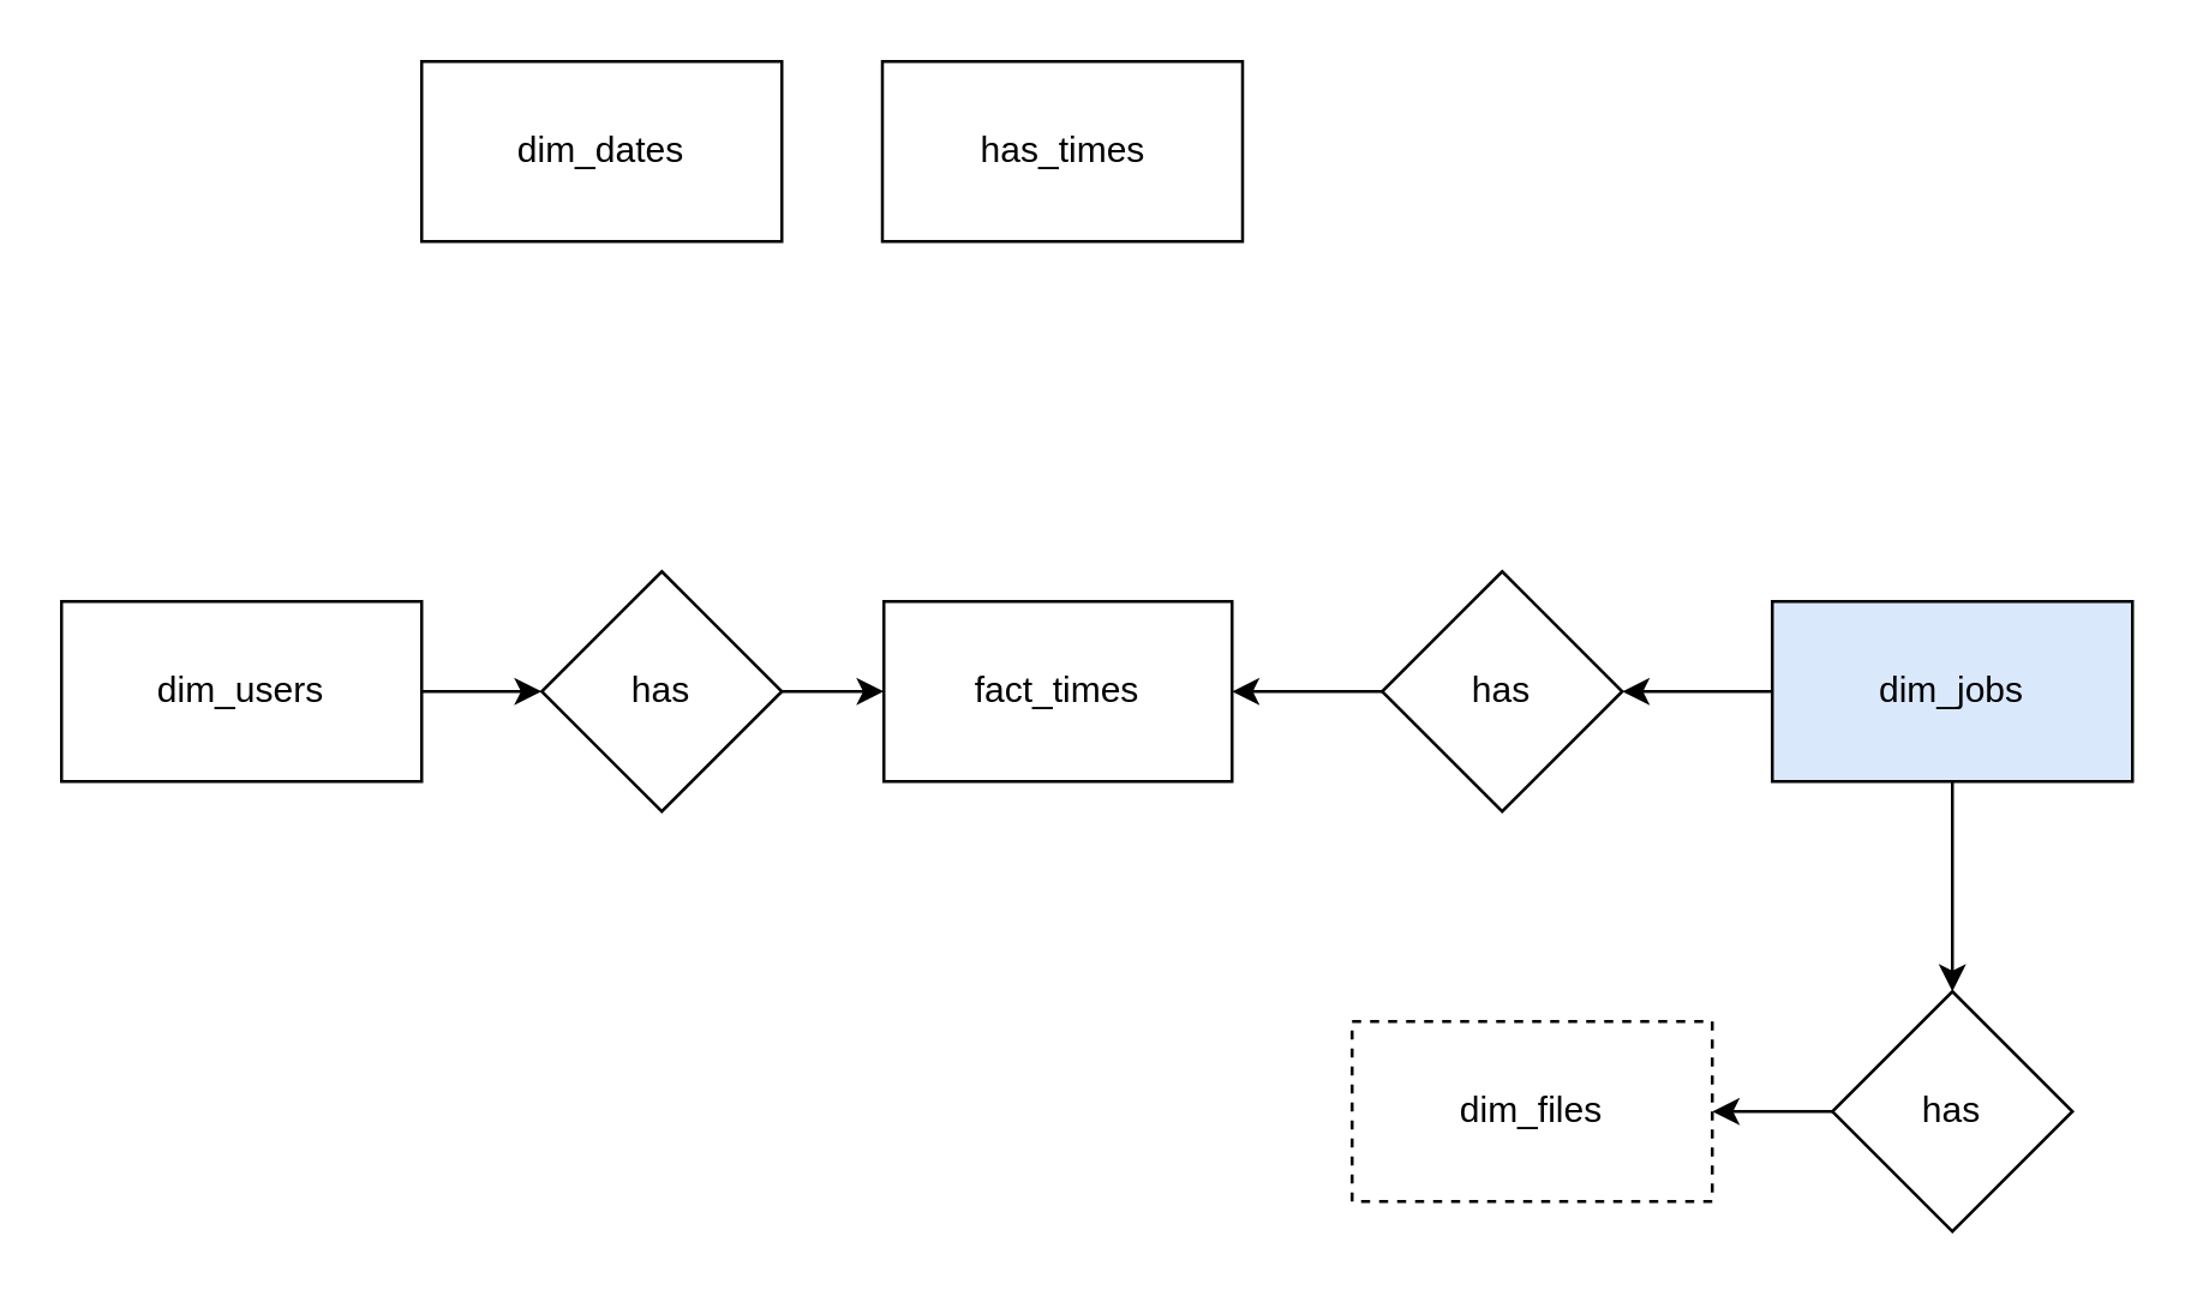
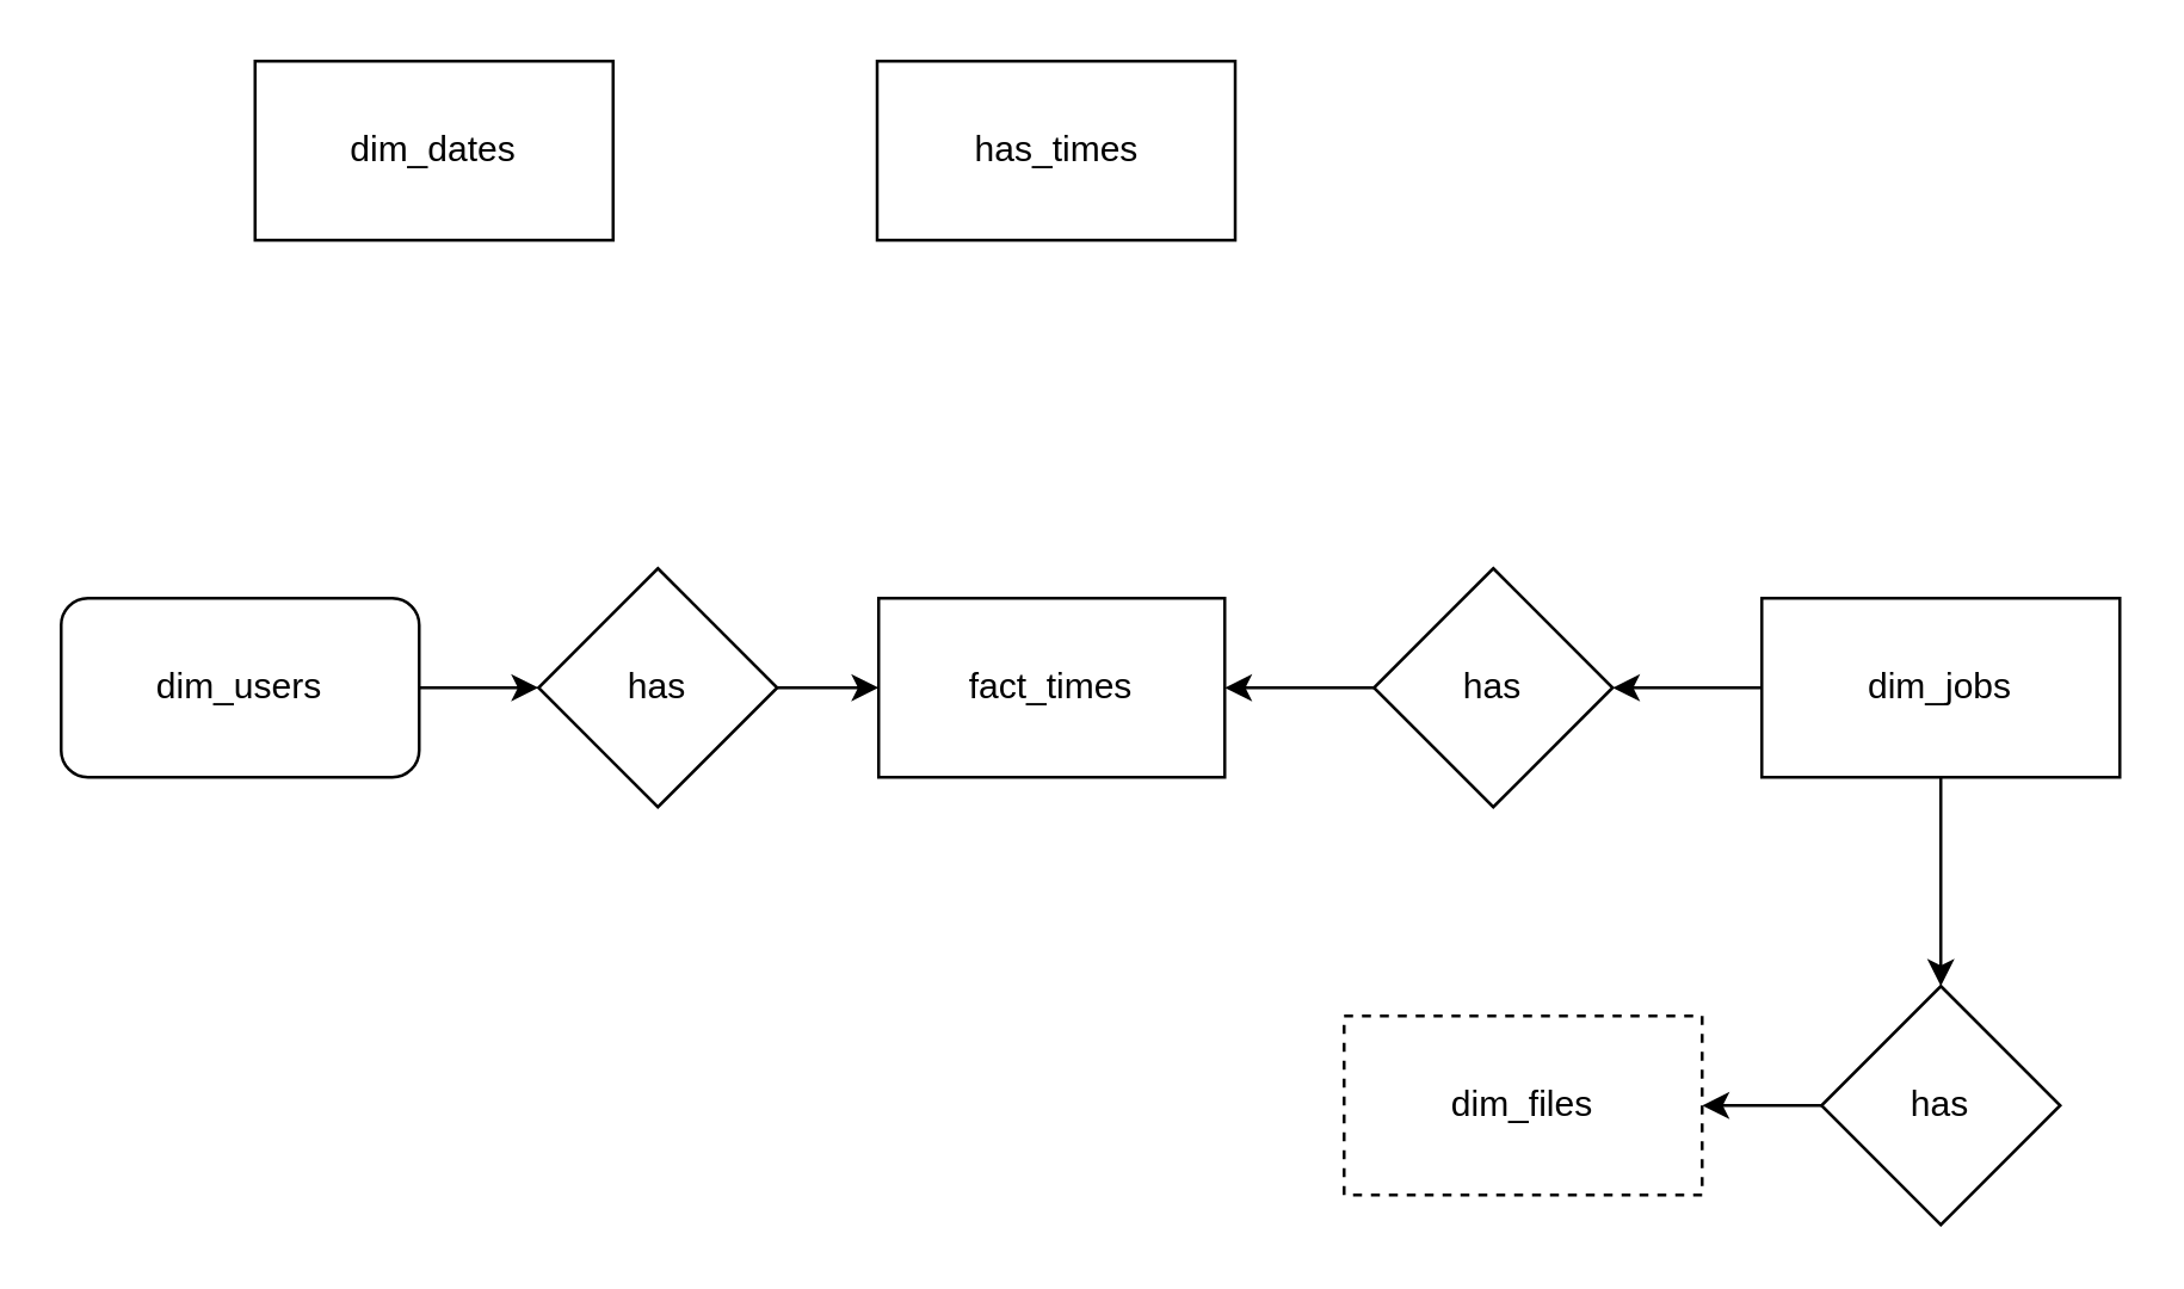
  <mxCell id="0" />
  <mxCell id="1" parent="0" />
  <mxCell id="2" value="" style="edgeStyle=orthogonalEdgeStyle;rounded=0;orthogonalLoop=1;jettySize=auto;html=1;" edge="1" parent="1" source="3" target="13"><mxGeometry relative="1" as="geometry" /></mxCell>
- <mxCell id="3" value="dim_users" style="rounded=0;whiteSpace=wrap;html=1;" vertex="1" parent="1"><mxGeometry x="20" y="200" width="120" height="60" as="geometry" /></mxCell>
+ <mxCell id="3" value="dim_users" style="whiteSpace=wrap;html=1;rounded=1;" vertex="1" parent="1"><mxGeometry x="20" y="200" width="120" height="60" as="geometry" /></mxCell>
  <mxCell id="4" value="" style="edgeStyle=orthogonalEdgeStyle;rounded=0;orthogonalLoop=1;jettySize=auto;html=1;" edge="1" parent="1" source="6" target="11"><mxGeometry relative="1" as="geometry" /></mxCell>
  <mxCell id="5" value="" style="edgeStyle=orthogonalEdgeStyle;rounded=0;orthogonalLoop=1;jettySize=auto;html=1;" edge="1" parent="1" source="6" target="16"><mxGeometry relative="1" as="geometry" /></mxCell>
- <mxCell id="6" value="dim_jobs" style="rounded=0;whiteSpace=wrap;html=1;fillColor=#dae8fc;" vertex="1" parent="1"><mxGeometry x="590" y="200" width="120" height="60" as="geometry" /></mxCell>
+ <mxCell id="6" value="dim_jobs" style="rounded=0;whiteSpace=wrap;html=1;" vertex="1" parent="1"><mxGeometry x="590" y="200" width="120" height="60" as="geometry" /></mxCell>
  <mxCell id="7" value="fact_times" style="rounded=0;whiteSpace=wrap;html=1;" vertex="1" parent="1"><mxGeometry x="294" y="200" width="116" height="60" as="geometry" /></mxCell>
- <mxCell id="8" value="dim_dates" style="rounded=0;whiteSpace=wrap;html=1;" vertex="1" parent="1"><mxGeometry x="140" y="20" width="120" height="60" as="geometry" /></mxCell>
+ <mxCell id="8" value="dim_dates" style="rounded=0;whiteSpace=wrap;html=1;" vertex="1" parent="1"><mxGeometry x="85" y="20" width="120" height="60" as="geometry" /></mxCell>
  <mxCell id="9" value="has_times" style="rounded=0;whiteSpace=wrap;html=1;" vertex="1" parent="1"><mxGeometry x="293.5" y="20" width="120" height="60" as="geometry" /></mxCell>
  <mxCell id="10" value="" style="edgeStyle=orthogonalEdgeStyle;rounded=0;orthogonalLoop=1;jettySize=auto;html=1;" edge="1" parent="1" source="11" target="7"><mxGeometry relative="1" as="geometry" /></mxCell>
  <mxCell id="11" value="has" style="rhombus;whiteSpace=wrap;html=1;" vertex="1" parent="1"><mxGeometry x="460" y="190" width="80" height="80" as="geometry" /></mxCell>
  <mxCell id="12" value="" style="edgeStyle=orthogonalEdgeStyle;rounded=0;orthogonalLoop=1;jettySize=auto;html=1;" edge="1" parent="1" source="13" target="7"><mxGeometry relative="1" as="geometry" /></mxCell>
  <mxCell id="13" value="has" style="rhombus;whiteSpace=wrap;html=1;" vertex="1" parent="1"><mxGeometry x="180" y="190" width="80" height="80" as="geometry" /></mxCell>
  <mxCell id="14" value="dim_files" style="rounded=0;whiteSpace=wrap;html=1;dashed=1;" vertex="1" parent="1"><mxGeometry x="450" y="340" width="120" height="60" as="geometry" /></mxCell>
  <mxCell id="15" value="" style="edgeStyle=orthogonalEdgeStyle;rounded=0;orthogonalLoop=1;jettySize=auto;html=1;" edge="1" parent="1" source="16" target="14"><mxGeometry relative="1" as="geometry" /></mxCell>
  <mxCell id="16" value="has" style="rhombus;whiteSpace=wrap;html=1;rounded=0;" vertex="1" parent="1"><mxGeometry x="610" y="330" width="80" height="80" as="geometry" /></mxCell>
